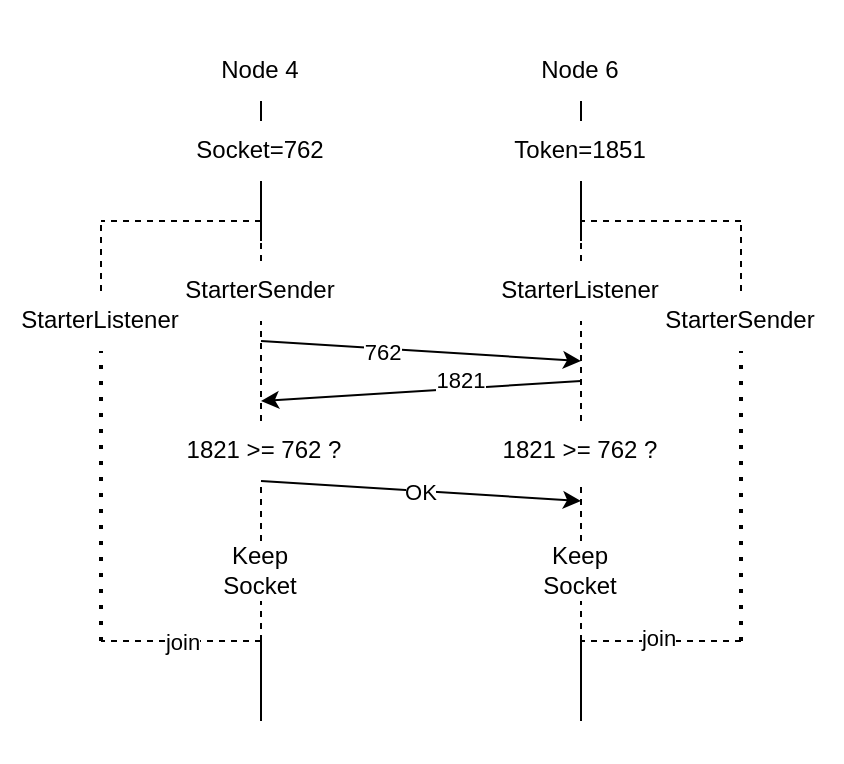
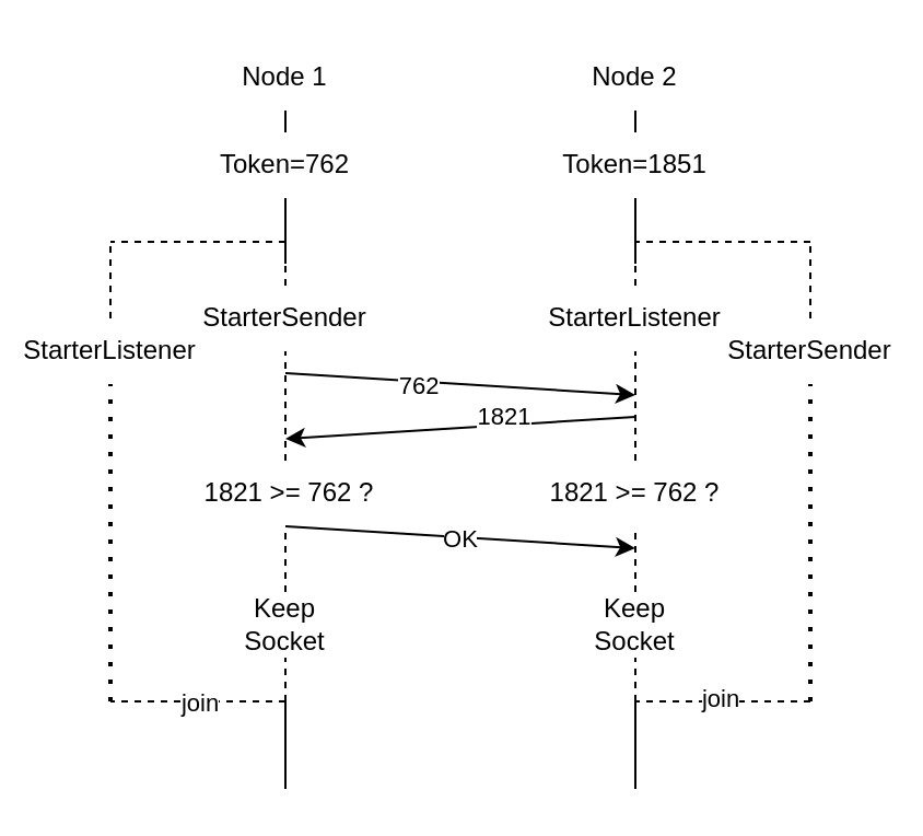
  <mxCell id="0" />
  <mxCell id="1" parent="0" />
- <mxCell id="2" value="Node 4" style="text;html=1;strokeColor=none;fillColor=none;align=center;verticalAlign=middle;whiteSpace=wrap;rounded=0;" parent="1" vertex="1"><mxGeometry x="100" y="20" width="60" height="30" as="geometry" /></mxCell>
- <mxCell id="3" value="Node 6" style="text;html=1;strokeColor=none;fillColor=none;align=center;verticalAlign=middle;whiteSpace=wrap;rounded=0;" parent="1" vertex="1"><mxGeometry x="260" y="20" width="60" height="30" as="geometry" /></mxCell>
+ <mxCell id="2" value="Node 1" style="text;html=1;strokeColor=none;fillColor=none;align=center;verticalAlign=middle;whiteSpace=wrap;rounded=0;" parent="1" vertex="1"><mxGeometry x="100" y="20" width="60" height="30" as="geometry" /></mxCell>
+ <mxCell id="3" value="Node 2" style="text;html=1;strokeColor=none;fillColor=none;align=center;verticalAlign=middle;whiteSpace=wrap;rounded=0;" parent="1" vertex="1"><mxGeometry x="260" y="20" width="60" height="30" as="geometry" /></mxCell>
  <mxCell id="4" value="" style="endArrow=none;html=1;rounded=0;startArrow=none;" parent="1" edge="1"><mxGeometry width="50" height="50" relative="1" as="geometry"><mxPoint x="130" y="60" as="sourcePoint" /><mxPoint x="130" y="50" as="targetPoint" /></mxGeometry></mxCell>
- <mxCell id="5" value="Socket=762" style="text;html=1;strokeColor=none;fillColor=none;align=center;verticalAlign=middle;whiteSpace=wrap;rounded=0;" parent="1" vertex="1"><mxGeometry x="85" y="60" width="90" height="30" as="geometry" /></mxCell>
+ <mxCell id="5" value="Token=762" style="text;html=1;strokeColor=none;fillColor=none;align=center;verticalAlign=middle;whiteSpace=wrap;rounded=0;" parent="1" vertex="1"><mxGeometry x="85" y="60" width="90" height="30" as="geometry" /></mxCell>
  <mxCell id="6" value="" style="endArrow=none;html=1;rounded=0;" parent="1" edge="1"><mxGeometry width="50" height="50" relative="1" as="geometry"><mxPoint x="130" y="120" as="sourcePoint" /><mxPoint x="130" y="90" as="targetPoint" /></mxGeometry></mxCell>
  <mxCell id="7" value="" style="endArrow=none;html=1;rounded=0;startArrow=none;" parent="1" source="8" edge="1"><mxGeometry width="50" height="50" relative="1" as="geometry"><mxPoint x="290" y="120" as="sourcePoint" /><mxPoint x="290" y="50" as="targetPoint" /></mxGeometry></mxCell>
  <mxCell id="8" value="Token=1851" style="text;html=1;strokeColor=none;fillColor=none;align=center;verticalAlign=middle;whiteSpace=wrap;rounded=0;" parent="1" vertex="1"><mxGeometry x="260" y="60" width="60" height="30" as="geometry" /></mxCell>
  <mxCell id="9" value="" style="endArrow=none;html=1;rounded=0;" parent="1" target="8" edge="1"><mxGeometry width="50" height="50" relative="1" as="geometry"><mxPoint x="290" y="120" as="sourcePoint" /><mxPoint x="290" y="50" as="targetPoint" /></mxGeometry></mxCell>
  <mxCell id="10" value="StarterSender" style="text;html=1;strokeColor=none;fillColor=none;align=center;verticalAlign=middle;whiteSpace=wrap;rounded=0;" parent="1" vertex="1"><mxGeometry x="340" y="145" width="60" height="30" as="geometry" /></mxCell>
  <mxCell id="11" value="" style="endArrow=none;dashed=1;html=1;rounded=0;" parent="1" edge="1"><mxGeometry width="50" height="50" relative="1" as="geometry"><mxPoint x="370" y="110" as="sourcePoint" /><mxPoint x="290" y="110" as="targetPoint" /></mxGeometry></mxCell>
  <mxCell id="12" value="" style="endArrow=none;dashed=1;html=1;rounded=0;exitX=0.5;exitY=0;exitDx=0;exitDy=0;" parent="1" source="10" edge="1"><mxGeometry width="50" height="50" relative="1" as="geometry"><mxPoint x="190" y="220" as="sourcePoint" /><mxPoint x="370" y="110" as="targetPoint" /></mxGeometry></mxCell>
  <mxCell id="13" value="" style="endArrow=none;dashed=1;html=1;dashPattern=1 3;strokeWidth=2;rounded=0;entryX=0.5;entryY=1;entryDx=0;entryDy=0;" parent="1" target="10" edge="1"><mxGeometry width="50" height="50" relative="1" as="geometry"><mxPoint x="370" y="320" as="sourcePoint" /><mxPoint x="240" y="170" as="targetPoint" /></mxGeometry></mxCell>
  <mxCell id="14" value="" style="endArrow=none;dashed=1;html=1;rounded=0;startArrow=none;" parent="1" source="15" edge="1"><mxGeometry width="50" height="50" relative="1" as="geometry"><mxPoint x="130" y="190" as="sourcePoint" /><mxPoint x="130" y="120" as="targetPoint" /></mxGeometry></mxCell>
  <mxCell id="15" value="StarterSender" style="text;html=1;strokeColor=none;fillColor=none;align=center;verticalAlign=middle;whiteSpace=wrap;rounded=0;" parent="1" vertex="1"><mxGeometry x="100" y="130" width="60" height="30" as="geometry" /></mxCell>
  <mxCell id="16" value="" style="endArrow=none;dashed=1;html=1;rounded=0;startArrow=none;" parent="1" target="15" edge="1"><mxGeometry width="50" height="50" relative="1" as="geometry"><mxPoint x="130" y="210" as="sourcePoint" /><mxPoint x="130" y="120" as="targetPoint" /></mxGeometry></mxCell>
  <mxCell id="17" value="" style="endArrow=none;dashed=1;html=1;rounded=0;startArrow=none;" parent="1" source="18" edge="1"><mxGeometry width="50" height="50" relative="1" as="geometry"><mxPoint x="290" y="200" as="sourcePoint" /><mxPoint x="290" y="120" as="targetPoint" /></mxGeometry></mxCell>
  <mxCell id="18" value="StarterListener" style="text;html=1;strokeColor=none;fillColor=none;align=center;verticalAlign=middle;whiteSpace=wrap;rounded=0;" parent="1" vertex="1"><mxGeometry x="260" y="130" width="60" height="30" as="geometry" /></mxCell>
  <mxCell id="19" value="" style="endArrow=none;dashed=1;html=1;rounded=0;startArrow=none;" parent="1" target="18" edge="1"><mxGeometry width="50" height="50" relative="1" as="geometry"><mxPoint x="290" y="210" as="sourcePoint" /><mxPoint x="290" y="120" as="targetPoint" /></mxGeometry></mxCell>
  <mxCell id="20" value="StarterListener" style="text;html=1;strokeColor=none;fillColor=none;align=center;verticalAlign=middle;whiteSpace=wrap;rounded=0;" parent="1" vertex="1"><mxGeometry x="20" y="145" width="60" height="30" as="geometry" /></mxCell>
  <mxCell id="21" value="" style="endArrow=none;dashed=1;html=1;rounded=0;exitX=0.5;exitY=0;exitDx=0;exitDy=0;" parent="1" source="20" edge="1"><mxGeometry width="50" height="50" relative="1" as="geometry"><mxPoint x="-130" y="220" as="sourcePoint" /><mxPoint x="50" y="110" as="targetPoint" /></mxGeometry></mxCell>
  <mxCell id="22" value="" style="endArrow=none;dashed=1;html=1;dashPattern=1 3;strokeWidth=2;rounded=0;entryX=0.5;entryY=1;entryDx=0;entryDy=0;" parent="1" target="20" edge="1"><mxGeometry width="50" height="50" relative="1" as="geometry"><mxPoint x="50" y="320" as="sourcePoint" /><mxPoint x="-80" y="170" as="targetPoint" /></mxGeometry></mxCell>
  <mxCell id="23" value="" style="endArrow=none;dashed=1;html=1;rounded=0;" parent="1" edge="1"><mxGeometry width="50" height="50" relative="1" as="geometry"><mxPoint x="130" y="110" as="sourcePoint" /><mxPoint x="50" y="110" as="targetPoint" /></mxGeometry></mxCell>
  <mxCell id="24" value="" style="endArrow=classic;html=1;rounded=0;" parent="1" edge="1"><mxGeometry width="50" height="50" relative="1" as="geometry"><mxPoint x="130" y="170" as="sourcePoint" /><mxPoint x="290" y="180" as="targetPoint" /></mxGeometry></mxCell>
  <mxCell id="25" value="762" style="edgeLabel;html=1;align=center;verticalAlign=middle;resizable=0;points=[];" parent="24" vertex="1" connectable="0"><mxGeometry x="-0.326" y="3" relative="1" as="geometry"><mxPoint x="6" y="5" as="offset" /></mxGeometry></mxCell>
  <mxCell id="26" value="" style="endArrow=classic;html=1;rounded=0;" parent="1" edge="1"><mxGeometry width="50" height="50" relative="1" as="geometry"><mxPoint x="290" y="190" as="sourcePoint" /><mxPoint x="130" y="200" as="targetPoint" /></mxGeometry></mxCell>
  <mxCell id="27" value="1821" style="edgeLabel;html=1;align=center;verticalAlign=middle;resizable=0;points=[];" parent="26" vertex="1" connectable="0"><mxGeometry x="-0.215" y="4" relative="1" as="geometry"><mxPoint x="2" y="-8" as="offset" /></mxGeometry></mxCell>
  <mxCell id="28" value="" style="endArrow=none;dashed=1;html=1;rounded=0;startArrow=none;" parent="1" source="32" edge="1"><mxGeometry width="50" height="50" relative="1" as="geometry"><mxPoint x="130" y="360" as="sourcePoint" /><mxPoint x="130" y="240" as="targetPoint" /></mxGeometry></mxCell>
  <mxCell id="29" value="" style="endArrow=classic;html=1;rounded=0;" parent="1" edge="1"><mxGeometry width="50" height="50" relative="1" as="geometry"><mxPoint x="130" y="240" as="sourcePoint" /><mxPoint x="290" y="250" as="targetPoint" /></mxGeometry></mxCell>
  <mxCell id="30" value="OK" style="edgeLabel;html=1;align=center;verticalAlign=middle;resizable=0;points=[];" parent="29" vertex="1" connectable="0"><mxGeometry x="-0.177" y="-1" relative="1" as="geometry"><mxPoint x="14" as="offset" /></mxGeometry></mxCell>
  <mxCell id="31" value="" style="endArrow=none;dashed=1;html=1;rounded=0;startArrow=none;" parent="1" source="34" edge="1"><mxGeometry width="50" height="50" relative="1" as="geometry"><mxPoint x="290" y="360" as="sourcePoint" /><mxPoint x="290" y="240" as="targetPoint" /></mxGeometry></mxCell>
  <mxCell id="32" value="Keep Socket" style="text;html=1;strokeColor=none;fillColor=none;align=center;verticalAlign=middle;whiteSpace=wrap;rounded=0;" parent="1" vertex="1"><mxGeometry x="100" y="270" width="60" height="30" as="geometry" /></mxCell>
  <mxCell id="33" value="" style="endArrow=none;dashed=1;html=1;rounded=0;" parent="1" target="32" edge="1"><mxGeometry width="50" height="50" relative="1" as="geometry"><mxPoint x="130" y="320" as="sourcePoint" /><mxPoint x="130" y="240" as="targetPoint" /></mxGeometry></mxCell>
  <mxCell id="34" value="Keep Socket" style="text;html=1;strokeColor=none;fillColor=none;align=center;verticalAlign=middle;whiteSpace=wrap;rounded=0;" parent="1" vertex="1"><mxGeometry x="260" y="270" width="60" height="30" as="geometry" /></mxCell>
  <mxCell id="35" value="" style="endArrow=none;dashed=1;html=1;rounded=0;" parent="1" target="34" edge="1"><mxGeometry width="50" height="50" relative="1" as="geometry"><mxPoint x="290" y="320" as="sourcePoint" /><mxPoint x="290" y="240" as="targetPoint" /></mxGeometry></mxCell>
  <mxCell id="36" value="" style="endArrow=none;dashed=1;html=1;rounded=0;" parent="1" edge="1"><mxGeometry width="50" height="50" relative="1" as="geometry"><mxPoint x="370" y="320" as="sourcePoint" /><mxPoint x="290" y="320" as="targetPoint" /></mxGeometry></mxCell>
  <mxCell id="37" value="join" style="edgeLabel;html=1;align=center;verticalAlign=middle;resizable=0;points=[];" parent="36" vertex="1" connectable="0"><mxGeometry x="0.231" y="-2" relative="1" as="geometry"><mxPoint x="7" as="offset" /></mxGeometry></mxCell>
  <mxCell id="38" value="" style="endArrow=none;dashed=1;html=1;rounded=0;" parent="1" edge="1"><mxGeometry width="50" height="50" relative="1" as="geometry"><mxPoint x="130" y="320" as="sourcePoint" /><mxPoint x="50" y="320" as="targetPoint" /></mxGeometry></mxCell>
  <mxCell id="39" value="join" style="edgeLabel;html=1;align=center;verticalAlign=middle;resizable=0;points=[];" parent="38" vertex="1" connectable="0"><mxGeometry x="0.293" relative="1" as="geometry"><mxPoint x="12" as="offset" /></mxGeometry></mxCell>
  <mxCell id="40" value="" style="endArrow=none;html=1;rounded=0;" parent="1" edge="1"><mxGeometry width="50" height="50" relative="1" as="geometry"><mxPoint x="130" y="360" as="sourcePoint" /><mxPoint x="130" y="320" as="targetPoint" /></mxGeometry></mxCell>
  <mxCell id="41" value="" style="endArrow=none;html=1;rounded=0;" parent="1" edge="1"><mxGeometry width="50" height="50" relative="1" as="geometry"><mxPoint x="290" y="360" as="sourcePoint" /><mxPoint x="290" y="320" as="targetPoint" /></mxGeometry></mxCell>
  <mxCell id="42" value="1821 &amp;gt;= 762 ?" style="text;html=1;strokeColor=none;fillColor=none;align=center;verticalAlign=middle;whiteSpace=wrap;rounded=0;" vertex="1" parent="1"><mxGeometry x="246.25" y="210" width="87.5" height="30" as="geometry" /></mxCell>
  <mxCell id="43" value="1821 &amp;gt;= 762 ?" style="text;html=1;strokeColor=none;fillColor=none;align=center;verticalAlign=middle;whiteSpace=wrap;rounded=0;" vertex="1" parent="1"><mxGeometry x="87.5" y="210" width="87.5" height="30" as="geometry" /></mxCell>
